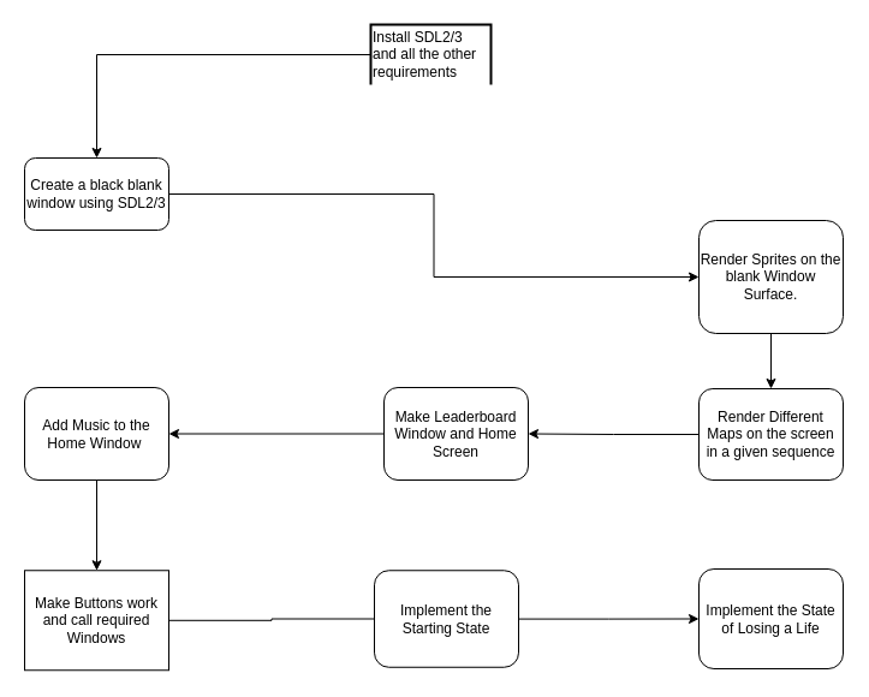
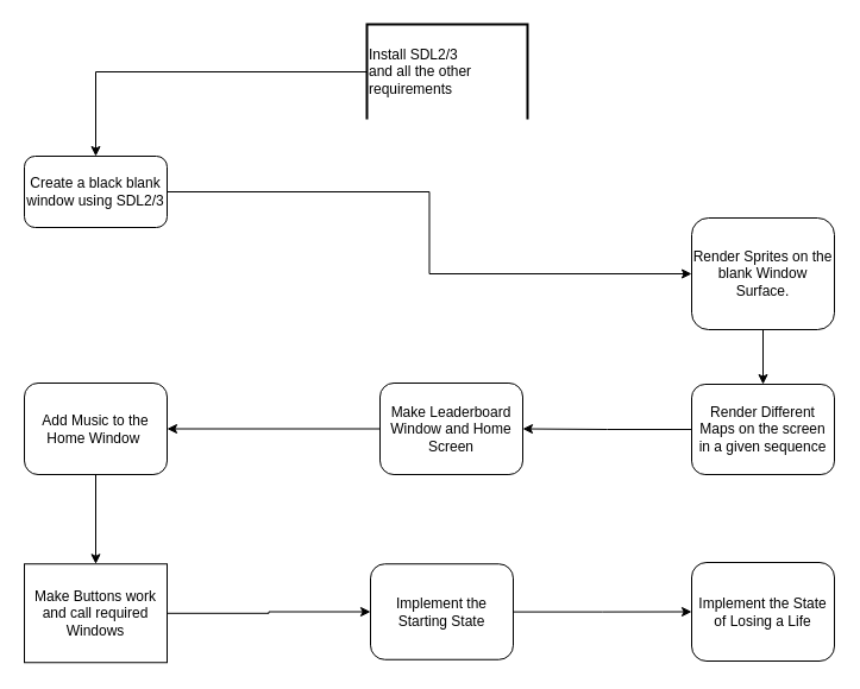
  <mxCell id="0" />
  <mxCell id="1" parent="0" />
  <mxCell id="2" style="edgeStyle=orthogonalEdgeStyle;rounded=0;orthogonalLoop=1;jettySize=auto;html=1;exitX=0.5;exitY=1;exitDx=0;exitDy=0;exitPerimeter=0;entryX=0.5;entryY=0;entryDx=0;entryDy=0;" edge="1" parent="1" source="3" target="5"><mxGeometry relative="1" as="geometry" /></mxCell>
- <mxCell id="3" value="Install SDL2/3&lt;div&gt;and all the other&lt;br&gt;&lt;/div&gt;&lt;div&gt;requirements&lt;/div&gt;" style="strokeWidth=2;html=1;shape=mxgraph.flowchart.annotation_1;align=left;pointerEvents=1;direction=south;" vertex="1" parent="1"><mxGeometry x="308" y="20" width="100" height="50" as="geometry" /></mxCell>
+ <mxCell id="3" value="Install SDL2/3&lt;div&gt;and all the other&lt;br&gt;&lt;/div&gt;&lt;div&gt;requirements&lt;/div&gt;" style="strokeWidth=2;html=1;shape=mxgraph.flowchart.annotation_1;align=left;pointerEvents=1;direction=south;" vertex="1" parent="1"><mxGeometry x="308" y="20" width="135" height="80" as="geometry" /></mxCell>
  <mxCell id="4" style="edgeStyle=orthogonalEdgeStyle;rounded=0;orthogonalLoop=1;jettySize=auto;html=1;exitX=1;exitY=0.5;exitDx=0;exitDy=0;entryX=0;entryY=0.5;entryDx=0;entryDy=0;" edge="1" parent="1" source="5" target="7"><mxGeometry relative="1" as="geometry" /></mxCell>
  <mxCell id="5" value="Create a black blank window using SDL2/3" style="rounded=1;whiteSpace=wrap;html=1;" vertex="1" parent="1"><mxGeometry x="20" y="131" width="120" height="60" as="geometry" /></mxCell>
  <mxCell id="6" style="edgeStyle=orthogonalEdgeStyle;rounded=0;orthogonalLoop=1;jettySize=auto;html=1;entryX=0.5;entryY=0;entryDx=0;entryDy=0;" edge="1" parent="1" source="7" target="9"><mxGeometry relative="1" as="geometry" /></mxCell>
  <mxCell id="7" value="Render Sprites on the blank Window Surface." style="rounded=1;whiteSpace=wrap;html=1;" vertex="1" parent="1"><mxGeometry x="581" y="183" width="120" height="94" as="geometry" /></mxCell>
  <mxCell id="8" style="edgeStyle=orthogonalEdgeStyle;rounded=0;orthogonalLoop=1;jettySize=auto;html=1;entryX=1;entryY=0.5;entryDx=0;entryDy=0;" edge="1" parent="1" source="9" target="12"><mxGeometry relative="1" as="geometry" /></mxCell>
  <mxCell id="9" value="Render Different Maps on the screen in a given sequence" style="rounded=1;whiteSpace=wrap;html=1;" vertex="1" parent="1"><mxGeometry x="581" y="323" width="120" height="76" as="geometry" /></mxCell>
  <mxCell id="10" style="edgeStyle=orthogonalEdgeStyle;rounded=0;orthogonalLoop=1;jettySize=auto;html=1;exitX=0.5;exitY=1;exitDx=0;exitDy=0;" edge="1" parent="1" source="7" target="7"><mxGeometry relative="1" as="geometry" /></mxCell>
  <mxCell id="11" style="edgeStyle=orthogonalEdgeStyle;rounded=0;orthogonalLoop=1;jettySize=auto;html=1;entryX=1;entryY=0.5;entryDx=0;entryDy=0;" edge="1" parent="1" source="12" target="14"><mxGeometry relative="1" as="geometry" /></mxCell>
  <mxCell id="12" value="Make Leaderboard Window and Home Screen" style="rounded=1;whiteSpace=wrap;html=1;" vertex="1" parent="1"><mxGeometry x="319" y="322" width="120" height="77" as="geometry" /></mxCell>
  <mxCell id="13" style="edgeStyle=orthogonalEdgeStyle;rounded=0;orthogonalLoop=1;jettySize=auto;html=1;entryX=0.5;entryY=0;entryDx=0;entryDy=0;" edge="1" parent="1" source="14" target="16"><mxGeometry relative="1" as="geometry" /></mxCell>
  <mxCell id="14" value="Add Music to the Home Window&amp;nbsp;" style="rounded=1;whiteSpace=wrap;html=1;" vertex="1" parent="1"><mxGeometry x="20" y="322" width="120" height="77" as="geometry" /></mxCell>
- <mxCell id="15" style="edgeStyle=orthogonalEdgeStyle;rounded=0;orthogonalLoop=1;jettySize=auto;html=1;entryX=0;entryY=0.5;entryDx=0;entryDy=0;endArrow=none;" edge="1" parent="1" source="16" target="18"><mxGeometry relative="1" as="geometry" /></mxCell>
+ <mxCell id="15" style="edgeStyle=orthogonalEdgeStyle;rounded=0;orthogonalLoop=1;jettySize=auto;html=1;entryX=0;entryY=0.5;entryDx=0;entryDy=0;" edge="1" parent="1" source="16" target="18"><mxGeometry relative="1" as="geometry" /></mxCell>
  <mxCell id="16" value="Make Buttons work and call required Windows" style="whiteSpace=wrap;html=1;rounded=0;" vertex="1" parent="1"><mxGeometry x="20" y="474.25" width="120" height="83" as="geometry" /></mxCell>
  <mxCell id="17" style="edgeStyle=orthogonalEdgeStyle;rounded=0;orthogonalLoop=1;jettySize=auto;html=1;" edge="1" parent="1" source="18" target="19"><mxGeometry relative="1" as="geometry" /></mxCell>
  <mxCell id="18" value="Implement the Starting State" style="rounded=1;whiteSpace=wrap;html=1;" vertex="1" parent="1"><mxGeometry x="311" y="474.25" width="120" height="80.5" as="geometry" /></mxCell>
  <mxCell id="19" value="Implement the State of Losing a Life" style="rounded=1;whiteSpace=wrap;html=1;" vertex="1" parent="1"><mxGeometry x="581" y="473" width="120" height="83" as="geometry" /></mxCell>
